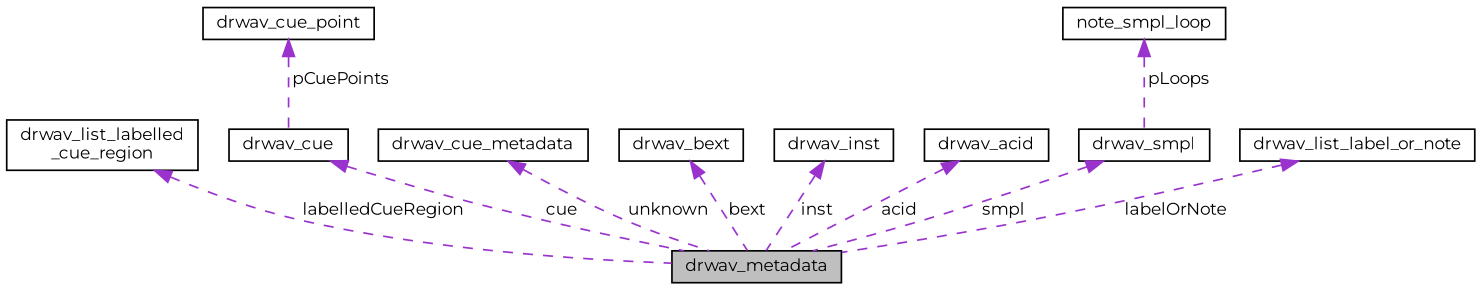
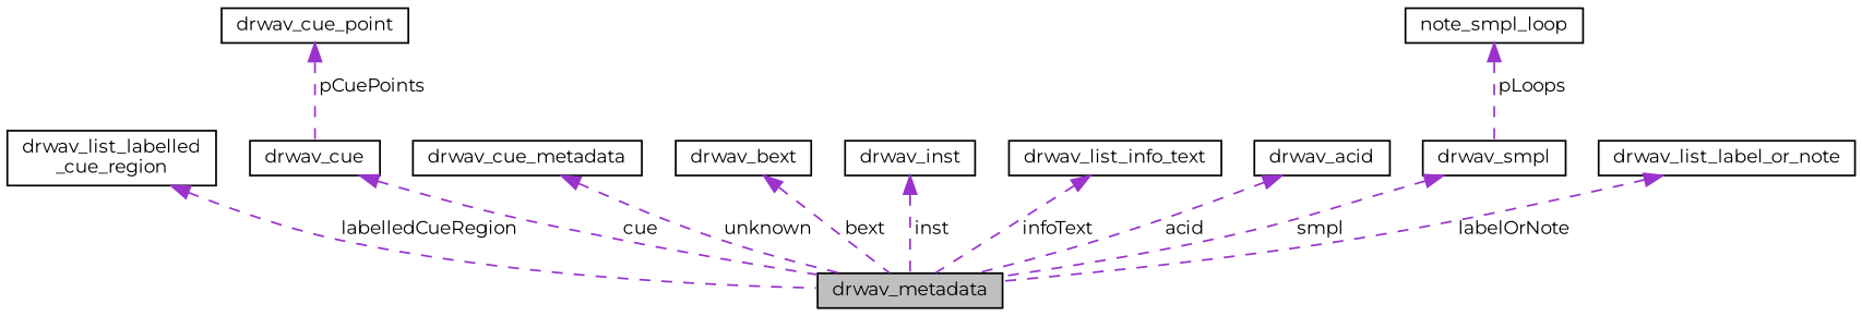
  digraph {
    fontname=Montserrat
    rankdir=TB
    node [color=black fillcolor=white fontname=Montserrat fontsize=10 shape=record style=filled]
    edge [color=darkorchid3 dir=back fontname=Montserrat fontsize=10 labelfontname=Helvetica labelfontsize=10 style=dashed]
    n1 [fillcolor=grey75 fontcolor=black height=0.2 label=drwav_metadata width=0.4]
    n2 [height=0.2 label="drwav_list_labelled\l_cue_region" width=0.4]
    n3 [height=0.2 label=drwav_cue width=0.4]
    n4 [height=0.2 label=drwav_cue_point width=0.4]
    n5 [height=0.2 label=drwav_cue_metadata width=0.4]
    n6 [height=0.2 label=drwav_bext width=0.4]
    n7 [height=0.2 label=drwav_inst width=0.4]
+   n8 [height=0.2 label=drwav_list_info_text width=0.4]
    n9 [height=0.2 label=drwav_acid width=0.4]
    n10 [height=0.2 label=drwav_smpl width=0.4]
    n11 [height=0.2 label=note_smpl_loop width=0.4]
    n12 [height=0.2 label=drwav_list_label_or_note width=0.4]
    n2 -> n1 [label=" labelledCueRegion"]
    n3 -> n1 [label=" cue"]
    n4 -> n3 [label=" pCuePoints"]
    n5 -> n1 [label=" unknown"]
    n6 -> n1 [label=" bext"]
    n7 -> n1 [label=" inst"]
+   n8 -> n1 [label=" infoText"]
    n9 -> n1 [label=" acid"]
    n10 -> n1 [label=" smpl"]
    n11 -> n10 [label=" pLoops"]
    n12 -> n1 [label=" labelOrNote"]
  }
